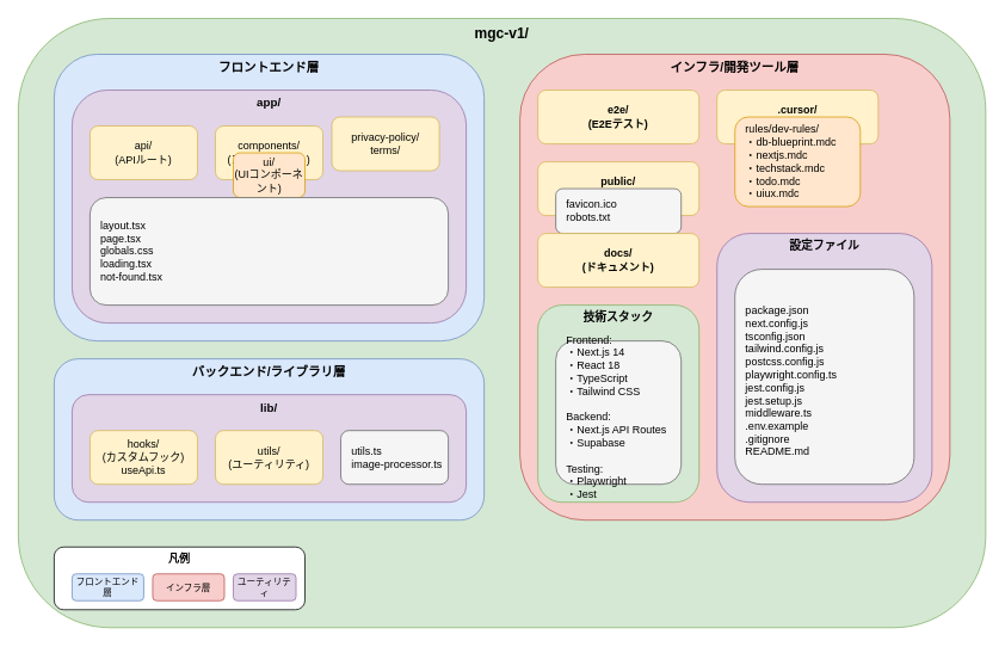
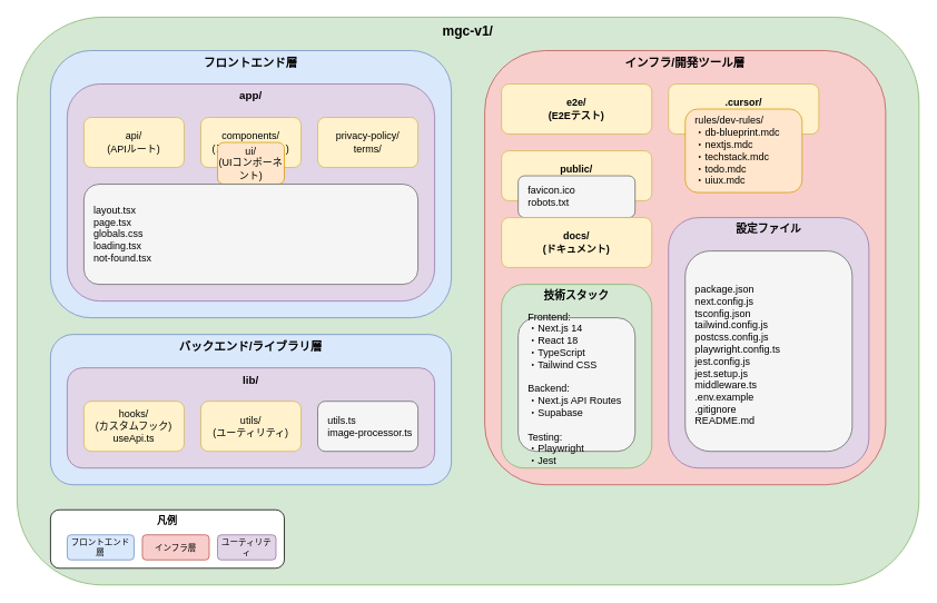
  <mxCell id="0" />
  <mxCell id="1" parent="0" />
  <mxCell id="2" value="mgc-v1/" style="rounded=1;whiteSpace=wrap;html=1;fillColor=#d5e8d4;strokeColor=#82b366;fontSize=16;fontStyle=1;verticalAlign=top;" vertex="1" parent="1"><mxGeometry x="20" y="20" width="1080" height="680" as="geometry" /></mxCell>
  <mxCell id="3" value="フロントエンド層" style="rounded=1;whiteSpace=wrap;html=1;fillColor=#dae8fc;strokeColor=#6c8ebf;fontSize=14;fontStyle=1;verticalAlign=top;align=center;" vertex="1" parent="1"><mxGeometry x="60" y="60" width="480" height="320" as="geometry" /></mxCell>
  <mxCell id="4" value="app/" style="rounded=1;whiteSpace=wrap;html=1;fillColor=#e1d5e7;strokeColor=#9673a6;fontSize=13;fontStyle=1;verticalAlign=top;" vertex="1" parent="1"><mxGeometry x="80" y="100" width="440" height="260" as="geometry" /></mxCell>
  <mxCell id="5" value="api/&#10;(APIルート)" style="rounded=1;whiteSpace=wrap;html=1;fillColor=#fff2cc;strokeColor=#d6b656;" vertex="1" parent="1"><mxGeometry x="100" y="140" width="120" height="60" as="geometry" /></mxCell>
  <mxCell id="6" value="components/&#10;(コンポーネント)" style="rounded=1;whiteSpace=wrap;html=1;fillColor=#fff2cc;strokeColor=#d6b656;" vertex="1" parent="1"><mxGeometry x="240" y="140" width="120" height="60" as="geometry" /></mxCell>
  <mxCell id="7" value="ui/&#10;(UIコンポーネント)" style="rounded=1;whiteSpace=wrap;html=1;fillColor=#ffe6cc;strokeColor=#d79b00;" vertex="1" parent="1"><mxGeometry x="260" y="170" width="80" height="50" as="geometry" /></mxCell>
- <mxCell id="8" value="privacy-policy/&#10;terms/" style="rounded=1;whiteSpace=wrap;html=1;fillColor=#fff2cc;strokeColor=#d6b656;" vertex="1" parent="1"><mxGeometry x="370" y="130" width="120" height="60" as="geometry" /></mxCell>
+ <mxCell id="8" value="privacy-policy/&#10;terms/" style="rounded=1;whiteSpace=wrap;html=1;fillColor=#fff2cc;strokeColor=#d6b656;" vertex="1" parent="1"><mxGeometry x="380" y="140" width="120" height="60" as="geometry" /></mxCell>
  <mxCell id="9" value="layout.tsx&#10;page.tsx&#10;globals.css&#10;loading.tsx&#10;not-found.tsx" style="rounded=1;whiteSpace=wrap;html=1;fillColor=#f5f5f5;strokeColor=#666666;align=left;spacingLeft=10;" vertex="1" parent="1"><mxGeometry x="100" y="220" width="400" height="120" as="geometry" /></mxCell>
  <mxCell id="10" value="バックエンド/ライブラリ層" style="rounded=1;whiteSpace=wrap;html=1;fillColor=#dae8fc;strokeColor=#6c8ebf;fontSize=14;fontStyle=1;verticalAlign=top;align=center;" vertex="1" parent="1"><mxGeometry x="60" y="400" width="480" height="180" as="geometry" /></mxCell>
  <mxCell id="11" value="lib/" style="rounded=1;whiteSpace=wrap;html=1;fillColor=#e1d5e7;strokeColor=#9673a6;fontSize=13;fontStyle=1;verticalAlign=top;" vertex="1" parent="1"><mxGeometry x="80" y="440" width="440" height="120" as="geometry" /></mxCell>
  <mxCell id="12" value="hooks/&#10;(カスタムフック)&#10;useApi.ts" style="rounded=1;whiteSpace=wrap;html=1;fillColor=#fff2cc;strokeColor=#d6b656;align=center;" vertex="1" parent="1"><mxGeometry x="100" y="480" width="120" height="60" as="geometry" /></mxCell>
  <mxCell id="13" value="utils/&#10;(ユーティリティ)" style="rounded=1;whiteSpace=wrap;html=1;fillColor=#fff2cc;strokeColor=#d6b656;align=center;" vertex="1" parent="1"><mxGeometry x="240" y="480" width="120" height="60" as="geometry" /></mxCell>
  <mxCell id="14" value="utils.ts&#10;image-processor.ts" style="rounded=1;whiteSpace=wrap;html=1;fillColor=#f5f5f5;strokeColor=#666666;align=left;spacingLeft=10;" vertex="1" parent="1"><mxGeometry x="380" y="480" width="120" height="60" as="geometry" /></mxCell>
  <mxCell id="15" value="インフラ/開発ツール層" style="rounded=1;whiteSpace=wrap;html=1;fillColor=#f8cecc;strokeColor=#b85450;fontSize=14;fontStyle=1;verticalAlign=top;align=center;" vertex="1" parent="1"><mxGeometry x="580" y="60" width="480" height="520" as="geometry" /></mxCell>
  <mxCell id="16" value="e2e/&#10;(E2Eテスト)" style="rounded=1;whiteSpace=wrap;html=1;fillColor=#fff2cc;strokeColor=#d6b656;align=center;fontSize=12;fontStyle=1;" vertex="1" parent="1"><mxGeometry x="600" y="100" width="180" height="60" as="geometry" /></mxCell>
  <mxCell id="17" value=".cursor/&#10;(開発ルール)" style="rounded=1;whiteSpace=wrap;html=1;fillColor=#fff2cc;strokeColor=#d6b656;align=center;fontSize=12;fontStyle=1;" vertex="1" parent="1"><mxGeometry x="800" y="100" width="180" height="60" as="geometry" /></mxCell>
  <mxCell id="18" value="rules/dev-rules/&#10;・db-blueprint.mdc&#10;・nextjs.mdc&#10;・techstack.mdc&#10;・todo.mdc&#10;・uiux.mdc" style="rounded=1;whiteSpace=wrap;html=1;fillColor=#ffe6cc;strokeColor=#d79b00;align=left;spacingLeft=10;" vertex="1" parent="1"><mxGeometry x="820" y="130" width="140" height="100" as="geometry" /></mxCell>
  <mxCell id="19" value="public/&#10;(静的ファイル)" style="rounded=1;whiteSpace=wrap;html=1;fillColor=#fff2cc;strokeColor=#d6b656;align=center;fontSize=12;fontStyle=1;" vertex="1" parent="1"><mxGeometry x="600" y="180" width="180" height="60" as="geometry" /></mxCell>
  <mxCell id="20" value="favicon.ico&#10;robots.txt" style="rounded=1;whiteSpace=wrap;html=1;fillColor=#f5f5f5;strokeColor=#666666;align=left;spacingLeft=10;" vertex="1" parent="1"><mxGeometry x="620" y="210" width="140" height="50" as="geometry" /></mxCell>
  <mxCell id="21" value="docs/&#10;(ドキュメント)" style="rounded=1;whiteSpace=wrap;html=1;fillColor=#fff2cc;strokeColor=#d6b656;align=center;fontSize=12;fontStyle=1;" vertex="1" parent="1"><mxGeometry x="600" y="260" width="180" height="60" as="geometry" /></mxCell>
  <mxCell id="22" value="設定ファイル" style="rounded=1;whiteSpace=wrap;html=1;fillColor=#e1d5e7;strokeColor=#9673a6;align=center;fontSize=13;fontStyle=1;verticalAlign=top;" vertex="1" parent="1"><mxGeometry x="800" y="260" width="240" height="300" as="geometry" /></mxCell>
  <mxCell id="23" value="package.json&#10;next.config.js&#10;tsconfig.json&#10;tailwind.config.js&#10;postcss.config.js&#10;playwright.config.ts&#10;jest.config.js&#10;jest.setup.js&#10;middleware.ts&#10;.env.example&#10;.gitignore&#10;README.md" style="rounded=1;whiteSpace=wrap;html=1;fillColor=#f5f5f5;strokeColor=#666666;align=left;spacingLeft=10;spacingTop=10;" vertex="1" parent="1"><mxGeometry x="820" y="300" width="200" height="240" as="geometry" /></mxCell>
  <mxCell id="24" value="技術スタック" style="rounded=1;whiteSpace=wrap;html=1;fillColor=#d5e8d4;strokeColor=#82b366;align=center;fontSize=13;fontStyle=1;verticalAlign=top;" vertex="1" parent="1"><mxGeometry x="600" y="340" width="180" height="220" as="geometry" /></mxCell>
  <mxCell id="25" value="Frontend:&#10;・Next.js 14&#10;・React 18&#10;・TypeScript&#10;・Tailwind CSS&#10;&#10;Backend:&#10;・Next.js API Routes&#10;・Supabase&#10;&#10;Testing:&#10;・Playwright&#10;・Jest" style="rounded=1;whiteSpace=wrap;html=1;fillColor=#f5f5f5;strokeColor=#666666;align=left;spacingLeft=10;spacingTop=10;" vertex="1" parent="1"><mxGeometry x="620" y="380" width="140" height="160" as="geometry" /></mxCell>
  <mxCell id="26" value="凡例" style="rounded=1;whiteSpace=wrap;html=1;fillColor=#ffffff;strokeColor=#000000;align=center;fontSize=12;fontStyle=1;verticalAlign=top;" vertex="1" parent="1"><mxGeometry x="60" y="610" width="280" height="70" as="geometry" /></mxCell>
  <mxCell id="27" value="フロントエンド層" style="rounded=1;whiteSpace=wrap;html=1;fillColor=#dae8fc;strokeColor=#6c8ebf;fontSize=10;" vertex="1" parent="1"><mxGeometry x="80" y="640" width="80" height="30" as="geometry" /></mxCell>
  <mxCell id="28" value="インフラ層" style="rounded=1;whiteSpace=wrap;html=1;fillColor=#f8cecc;strokeColor=#b85450;fontSize=10;" vertex="1" parent="1"><mxGeometry x="170" y="640" width="80" height="30" as="geometry" /></mxCell>
  <mxCell id="29" value="ユーティリティ" style="rounded=1;whiteSpace=wrap;html=1;fillColor=#e1d5e7;strokeColor=#9673a6;fontSize=10;" vertex="1" parent="1"><mxGeometry x="260" y="640" width="70" height="30" as="geometry" /></mxCell>
